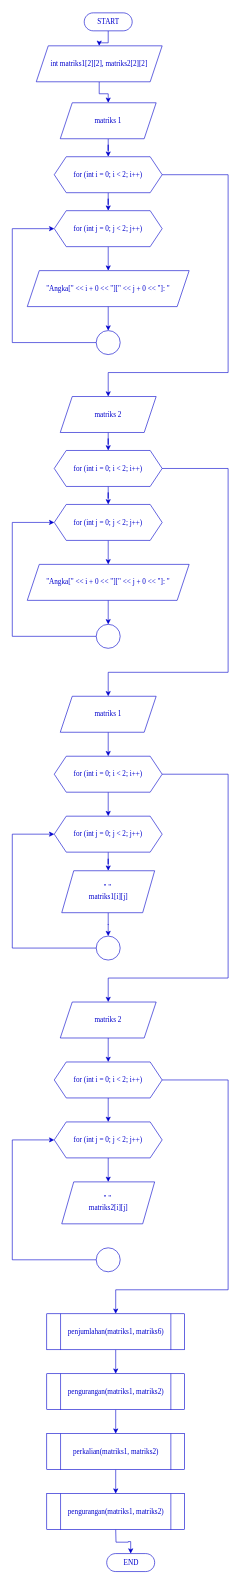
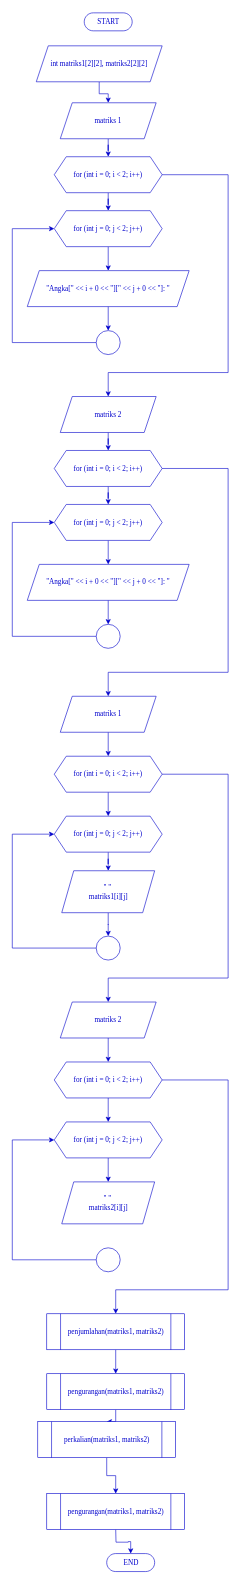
  <mxCell id="0" />
  <mxCell id="1" parent="0" />
- <mxCell id="2" style="edgeStyle=orthogonalEdgeStyle;rounded=0;orthogonalLoop=1;jettySize=auto;html=1;entryX=0.5;entryY=0;entryDx=0;entryDy=0;fontFamily=Times New Roman;strokeColor=#0000CC;fontColor=#0000CC;" parent="1" source="3" target="5" edge="1"><mxGeometry relative="1" as="geometry" /></mxCell>
  <mxCell id="3" value="START" style="html=1;dashed=0;whitespace=wrap;shape=mxgraph.dfd.start;fontFamily=Times New Roman;strokeColor=#0000CC;fontColor=#0000CC;" parent="1" vertex="1"><mxGeometry x="140" y="20" width="80" height="30" as="geometry" /></mxCell>
  <mxCell id="4" style="edgeStyle=orthogonalEdgeStyle;rounded=0;orthogonalLoop=1;jettySize=auto;html=1;entryX=0.5;entryY=0;entryDx=0;entryDy=0;fontFamily=Times New Roman;strokeColor=#0000CC;fontColor=#0000CC;" parent="1" source="5" target="7" edge="1"><mxGeometry relative="1" as="geometry" /></mxCell>
  <mxCell id="5" value="int matriks1[2][2], matriks2[2][2]" style="shape=parallelogram;perimeter=parallelogramPerimeter;whiteSpace=wrap;html=1;fixedSize=1;fontFamily=Times New Roman;strokeColor=#0000CC;fontColor=#0000CC;" parent="1" vertex="1"><mxGeometry x="60" y="75" width="210" height="60" as="geometry" /></mxCell>
  <mxCell id="6" style="edgeStyle=orthogonalEdgeStyle;rounded=0;orthogonalLoop=1;jettySize=auto;html=1;fontFamily=Times New Roman;strokeColor=#0000CC;fontColor=#0000CC;" parent="1" source="7" target="10" edge="1"><mxGeometry relative="1" as="geometry" /></mxCell>
  <mxCell id="7" value="matriks 1" style="shape=parallelogram;perimeter=parallelogramPerimeter;whiteSpace=wrap;html=1;fixedSize=1;fontFamily=Times New Roman;strokeColor=#0000CC;fontColor=#0000CC;" parent="1" vertex="1"><mxGeometry x="100" y="170" width="160" height="60" as="geometry" /></mxCell>
  <mxCell id="8" style="edgeStyle=orthogonalEdgeStyle;rounded=0;orthogonalLoop=1;jettySize=auto;html=1;entryX=0.5;entryY=0;entryDx=0;entryDy=0;fontFamily=Times New Roman;strokeColor=#0000CC;fontColor=#0000CC;" parent="1" source="10" target="12" edge="1"><mxGeometry relative="1" as="geometry" /></mxCell>
  <mxCell id="9" style="edgeStyle=orthogonalEdgeStyle;rounded=0;orthogonalLoop=1;jettySize=auto;html=1;fontFamily=Times New Roman;strokeColor=#0000CC;fontColor=#0000CC;" parent="1" source="10" target="18" edge="1"><mxGeometry relative="1" as="geometry"><mxPoint x="400" y="620" as="targetPoint" /><Array as="points"><mxPoint x="380" y="290" /><mxPoint x="380" y="620" /><mxPoint x="180" y="620" /></Array></mxGeometry></mxCell>
  <mxCell id="10" value="for (int i = 0; i &amp;lt; 2; i++)" style="shape=hexagon;perimeter=hexagonPerimeter2;whiteSpace=wrap;html=1;fixedSize=1;fontFamily=Times New Roman;strokeColor=#0000CC;fontColor=#0000CC;" parent="1" vertex="1"><mxGeometry x="90" y="260" width="180" height="60" as="geometry" /></mxCell>
  <mxCell id="11" style="edgeStyle=orthogonalEdgeStyle;rounded=0;orthogonalLoop=1;jettySize=auto;html=1;fontFamily=Times New Roman;strokeColor=#0000CC;fontColor=#0000CC;" parent="1" source="12" target="14" edge="1"><mxGeometry relative="1" as="geometry" /></mxCell>
  <mxCell id="12" value="for (int j = 0; j &amp;lt; 2; j++)" style="shape=hexagon;perimeter=hexagonPerimeter2;whiteSpace=wrap;html=1;fixedSize=1;fontFamily=Times New Roman;strokeColor=#0000CC;fontColor=#0000CC;" parent="1" vertex="1"><mxGeometry x="90" y="350" width="180" height="60" as="geometry" /></mxCell>
  <mxCell id="13" style="edgeStyle=orthogonalEdgeStyle;rounded=0;orthogonalLoop=1;jettySize=auto;html=1;exitX=0.5;exitY=1;exitDx=0;exitDy=0;entryX=0.5;entryY=0;entryDx=0;entryDy=0;fontFamily=Times New Roman;strokeColor=#0000CC;fontColor=#0000CC;" parent="1" source="14" target="16" edge="1"><mxGeometry relative="1" as="geometry" /></mxCell>
  <mxCell id="14" value="&quot;Angka[&quot; &amp;lt;&amp;lt; i + 0 &amp;lt;&amp;lt; &quot;][&quot; &amp;lt;&amp;lt; j + 0 &amp;lt;&amp;lt; &quot;]: &quot;" style="shape=parallelogram;perimeter=parallelogramPerimeter;whiteSpace=wrap;html=1;fixedSize=1;fontFamily=Times New Roman;strokeColor=#0000CC;fontColor=#0000CC;" parent="1" vertex="1"><mxGeometry x="45" y="450" width="270" height="60" as="geometry" /></mxCell>
  <mxCell id="15" style="edgeStyle=orthogonalEdgeStyle;rounded=0;orthogonalLoop=1;jettySize=auto;html=1;entryX=0;entryY=0.5;entryDx=0;entryDy=0;fontFamily=Times New Roman;strokeColor=#0000CC;fontColor=#0000CC;" parent="1" source="16" target="12" edge="1"><mxGeometry relative="1" as="geometry"><Array as="points"><mxPoint x="20" y="570" /><mxPoint x="20" y="380" /></Array></mxGeometry></mxCell>
  <mxCell id="16" value="" style="ellipse;whiteSpace=wrap;html=1;aspect=fixed;fontFamily=Times New Roman;strokeColor=#0000CC;fontColor=#0000CC;" parent="1" vertex="1"><mxGeometry x="160" y="550" width="40" height="40" as="geometry" /></mxCell>
  <mxCell id="17" style="edgeStyle=orthogonalEdgeStyle;rounded=0;orthogonalLoop=1;jettySize=auto;html=1;entryX=0.5;entryY=0;entryDx=0;entryDy=0;fontFamily=Times New Roman;strokeColor=#0000CC;fontColor=#0000CC;" parent="1" source="18" target="21" edge="1"><mxGeometry relative="1" as="geometry" /></mxCell>
  <mxCell id="18" value="matriks 2" style="shape=parallelogram;perimeter=parallelogramPerimeter;whiteSpace=wrap;html=1;fixedSize=1;fontFamily=Times New Roman;strokeColor=#0000CC;fontColor=#0000CC;" parent="1" vertex="1"><mxGeometry x="100" y="660" width="160" height="60" as="geometry" /></mxCell>
  <mxCell id="19" style="edgeStyle=orthogonalEdgeStyle;rounded=0;orthogonalLoop=1;jettySize=auto;html=1;entryX=0.5;entryY=0;entryDx=0;entryDy=0;fontFamily=Times New Roman;strokeColor=#0000CC;fontColor=#0000CC;" parent="1" source="21" target="23" edge="1"><mxGeometry relative="1" as="geometry" /></mxCell>
  <mxCell id="20" style="edgeStyle=orthogonalEdgeStyle;rounded=0;orthogonalLoop=1;jettySize=auto;html=1;entryX=0.5;entryY=0;entryDx=0;entryDy=0;fontFamily=Times New Roman;strokeColor=#0000CC;fontColor=#0000CC;" parent="1" source="21" target="29" edge="1"><mxGeometry relative="1" as="geometry"><mxPoint x="400" y="1130" as="targetPoint" /><Array as="points"><mxPoint x="380" y="780" /><mxPoint x="380" y="1120" /><mxPoint x="180" y="1120" /></Array></mxGeometry></mxCell>
  <mxCell id="21" value="for (int i = 0; i &amp;lt; 2; i++)" style="shape=hexagon;perimeter=hexagonPerimeter2;whiteSpace=wrap;html=1;fixedSize=1;fontFamily=Times New Roman;strokeColor=#0000CC;fontColor=#0000CC;" parent="1" vertex="1"><mxGeometry x="90" y="750" width="180" height="60" as="geometry" /></mxCell>
  <mxCell id="22" style="edgeStyle=orthogonalEdgeStyle;rounded=0;orthogonalLoop=1;jettySize=auto;html=1;entryX=0.5;entryY=0;entryDx=0;entryDy=0;fontFamily=Times New Roman;strokeColor=#0000CC;fontColor=#0000CC;" parent="1" source="23" target="25" edge="1"><mxGeometry relative="1" as="geometry" /></mxCell>
  <mxCell id="23" value="for (int j = 0; j &amp;lt; 2; j++)" style="shape=hexagon;perimeter=hexagonPerimeter2;whiteSpace=wrap;html=1;fixedSize=1;fontFamily=Times New Roman;strokeColor=#0000CC;fontColor=#0000CC;" parent="1" vertex="1"><mxGeometry x="90" y="840" width="180" height="60" as="geometry" /></mxCell>
  <mxCell id="24" style="edgeStyle=orthogonalEdgeStyle;rounded=0;orthogonalLoop=1;jettySize=auto;html=1;entryX=0.5;entryY=0;entryDx=0;entryDy=0;fontFamily=Times New Roman;strokeColor=#0000CC;fontColor=#0000CC;" parent="1" source="25" target="27" edge="1"><mxGeometry relative="1" as="geometry" /></mxCell>
  <mxCell id="25" value="&quot;Angka[&quot; &amp;lt;&amp;lt; i + 0 &amp;lt;&amp;lt; &quot;][&quot; &amp;lt;&amp;lt; j + 0 &amp;lt;&amp;lt; &quot;]: &quot;" style="shape=parallelogram;perimeter=parallelogramPerimeter;whiteSpace=wrap;html=1;fixedSize=1;fontFamily=Times New Roman;strokeColor=#0000CC;fontColor=#0000CC;" parent="1" vertex="1"><mxGeometry x="45" y="940" width="270" height="60" as="geometry" /></mxCell>
  <mxCell id="26" style="edgeStyle=orthogonalEdgeStyle;rounded=0;orthogonalLoop=1;jettySize=auto;html=1;entryX=0;entryY=0.5;entryDx=0;entryDy=0;fontFamily=Times New Roman;strokeColor=#0000CC;fontColor=#0000CC;" parent="1" source="27" target="23" edge="1"><mxGeometry relative="1" as="geometry"><Array as="points"><mxPoint x="20" y="1060" /><mxPoint x="20" y="870" /></Array></mxGeometry></mxCell>
  <mxCell id="27" value="" style="ellipse;whiteSpace=wrap;html=1;aspect=fixed;fontFamily=Times New Roman;strokeColor=#0000CC;fontColor=#0000CC;" parent="1" vertex="1"><mxGeometry x="160" y="1040" width="40" height="40" as="geometry" /></mxCell>
  <mxCell id="28" style="edgeStyle=orthogonalEdgeStyle;rounded=0;orthogonalLoop=1;jettySize=auto;html=1;entryX=0.5;entryY=0;entryDx=0;entryDy=0;fontFamily=Times New Roman;strokeColor=#0000CC;fontColor=#0000CC;" parent="1" source="29" target="32" edge="1"><mxGeometry relative="1" as="geometry" /></mxCell>
  <mxCell id="29" value="matriks 1" style="shape=parallelogram;perimeter=parallelogramPerimeter;whiteSpace=wrap;html=1;fixedSize=1;fontFamily=Times New Roman;strokeColor=#0000CC;fontColor=#0000CC;" parent="1" vertex="1"><mxGeometry x="100" y="1160" width="160" height="60" as="geometry" /></mxCell>
  <mxCell id="30" style="edgeStyle=orthogonalEdgeStyle;rounded=0;orthogonalLoop=1;jettySize=auto;html=1;entryX=0.5;entryY=0;entryDx=0;entryDy=0;fontFamily=Times New Roman;strokeColor=#0000CC;fontColor=#0000CC;" parent="1" source="32" target="34" edge="1"><mxGeometry relative="1" as="geometry" /></mxCell>
  <mxCell id="31" style="edgeStyle=orthogonalEdgeStyle;rounded=0;orthogonalLoop=1;jettySize=auto;html=1;entryX=0.5;entryY=0;entryDx=0;entryDy=0;fontFamily=Times New Roman;strokeColor=#0000CC;fontColor=#0000CC;" parent="1" source="32" target="40" edge="1"><mxGeometry relative="1" as="geometry"><mxPoint x="380" y="1636" as="targetPoint" /><Array as="points"><mxPoint x="380" y="1290" /><mxPoint x="380" y="1630" /><mxPoint x="180" y="1630" /></Array></mxGeometry></mxCell>
  <mxCell id="32" value="for (int i = 0; i &amp;lt; 2; i++)" style="shape=hexagon;perimeter=hexagonPerimeter2;whiteSpace=wrap;html=1;fixedSize=1;fontFamily=Times New Roman;strokeColor=#0000CC;fontColor=#0000CC;" parent="1" vertex="1"><mxGeometry x="90" y="1260" width="180" height="60" as="geometry" /></mxCell>
  <mxCell id="33" style="edgeStyle=orthogonalEdgeStyle;rounded=0;orthogonalLoop=1;jettySize=auto;html=1;fontFamily=Times New Roman;strokeColor=#0000CC;fontColor=#0000CC;" parent="1" source="34" target="36" edge="1"><mxGeometry relative="1" as="geometry" /></mxCell>
  <mxCell id="34" value="for (int j = 0; j &amp;lt; 2; j++)" style="shape=hexagon;perimeter=hexagonPerimeter2;whiteSpace=wrap;html=1;fixedSize=1;fontFamily=Times New Roman;strokeColor=#0000CC;fontColor=#0000CC;" parent="1" vertex="1"><mxGeometry x="90" y="1360" width="180" height="60" as="geometry" /></mxCell>
  <mxCell id="35" style="edgeStyle=orthogonalEdgeStyle;rounded=0;orthogonalLoop=1;jettySize=auto;html=1;entryX=0.5;entryY=0;entryDx=0;entryDy=0;fontFamily=Times New Roman;strokeColor=#0000CC;fontColor=#0000CC;" parent="1" source="36" target="38" edge="1"><mxGeometry relative="1" as="geometry" /></mxCell>
  <mxCell id="36" value="&quot; &quot;&amp;nbsp;&lt;br&gt;matriks1[i][j]" style="shape=parallelogram;perimeter=parallelogramPerimeter;whiteSpace=wrap;html=1;fixedSize=1;fontFamily=Times New Roman;strokeColor=#0000CC;fontColor=#0000CC;" parent="1" vertex="1"><mxGeometry x="102.5" y="1451" width="155" height="70" as="geometry" /></mxCell>
  <mxCell id="37" style="edgeStyle=orthogonalEdgeStyle;rounded=0;orthogonalLoop=1;jettySize=auto;html=1;entryX=0;entryY=0.5;entryDx=0;entryDy=0;fontFamily=Times New Roman;strokeColor=#0000CC;fontColor=#0000CC;" parent="1" source="38" target="34" edge="1"><mxGeometry relative="1" as="geometry"><Array as="points"><mxPoint x="20" y="1580" /><mxPoint x="20" y="1390" /></Array></mxGeometry></mxCell>
  <mxCell id="38" value="" style="ellipse;whiteSpace=wrap;html=1;aspect=fixed;fontFamily=Times New Roman;strokeColor=#0000CC;fontColor=#0000CC;" parent="1" vertex="1"><mxGeometry x="160" y="1560" width="40" height="40" as="geometry" /></mxCell>
  <mxCell id="39" style="edgeStyle=orthogonalEdgeStyle;rounded=0;orthogonalLoop=1;jettySize=auto;html=1;entryX=0.5;entryY=0;entryDx=0;entryDy=0;fontFamily=Times New Roman;strokeColor=#0000CC;fontColor=#0000CC;" parent="1" source="40" target="43" edge="1"><mxGeometry relative="1" as="geometry" /></mxCell>
  <mxCell id="40" value="matriks 2" style="shape=parallelogram;perimeter=parallelogramPerimeter;whiteSpace=wrap;html=1;fixedSize=1;fontFamily=Times New Roman;strokeColor=#0000CC;fontColor=#0000CC;" parent="1" vertex="1"><mxGeometry x="100" y="1670" width="160" height="60" as="geometry" /></mxCell>
  <mxCell id="41" style="edgeStyle=orthogonalEdgeStyle;rounded=0;orthogonalLoop=1;jettySize=auto;html=1;entryX=0.5;entryY=0;entryDx=0;entryDy=0;fontFamily=Times New Roman;strokeColor=#0000CC;fontColor=#0000CC;" parent="1" source="43" target="45" edge="1"><mxGeometry relative="1" as="geometry" /></mxCell>
  <mxCell id="42" style="edgeStyle=orthogonalEdgeStyle;rounded=0;orthogonalLoop=1;jettySize=auto;html=1;entryX=0.5;entryY=0;entryDx=0;entryDy=0;fontFamily=Times New Roman;strokeColor=#0000CC;fontColor=#0000CC;" parent="1" source="43" edge="1"><mxGeometry relative="1" as="geometry"><mxPoint x="192.5" y="2190" as="targetPoint" /><Array as="points"><mxPoint x="380" y="1800" /><mxPoint x="380" y="2150" /><mxPoint x="193" y="2150" /></Array></mxGeometry></mxCell>
  <mxCell id="43" value="for (int i = 0; i &amp;lt; 2; i++)" style="shape=hexagon;perimeter=hexagonPerimeter2;whiteSpace=wrap;html=1;fixedSize=1;fontFamily=Times New Roman;strokeColor=#0000CC;fontColor=#0000CC;" parent="1" vertex="1"><mxGeometry x="90" y="1770" width="180" height="60" as="geometry" /></mxCell>
  <mxCell id="44" style="edgeStyle=orthogonalEdgeStyle;rounded=0;orthogonalLoop=1;jettySize=auto;html=1;entryX=0.5;entryY=0;entryDx=0;entryDy=0;fontFamily=Times New Roman;strokeColor=#0000CC;fontColor=#0000CC;" parent="1" source="45" target="46" edge="1"><mxGeometry relative="1" as="geometry" /></mxCell>
  <mxCell id="45" value="for (int j = 0; j &amp;lt; 2; j++)" style="shape=hexagon;perimeter=hexagonPerimeter2;whiteSpace=wrap;html=1;fixedSize=1;fontFamily=Times New Roman;strokeColor=#0000CC;fontColor=#0000CC;" parent="1" vertex="1"><mxGeometry x="90" y="1870" width="180" height="60" as="geometry" /></mxCell>
  <mxCell id="46" value="&quot; &quot;&amp;nbsp;&lt;br&gt;matriks2[i][j]" style="shape=parallelogram;perimeter=parallelogramPerimeter;whiteSpace=wrap;html=1;fixedSize=1;fontFamily=Times New Roman;strokeColor=#0000CC;fontColor=#0000CC;" parent="1" vertex="1"><mxGeometry x="102.5" y="1970" width="155" height="70" as="geometry" /></mxCell>
  <mxCell id="47" style="edgeStyle=orthogonalEdgeStyle;rounded=0;orthogonalLoop=1;jettySize=auto;html=1;entryX=0;entryY=0.5;entryDx=0;entryDy=0;fontFamily=Times New Roman;strokeColor=#0000CC;fontColor=#0000CC;" parent="1" source="48" target="45" edge="1"><mxGeometry relative="1" as="geometry"><Array as="points"><mxPoint x="20" y="2100" /><mxPoint x="20" y="1900" /></Array></mxGeometry></mxCell>
  <mxCell id="48" value="" style="ellipse;whiteSpace=wrap;html=1;aspect=fixed;fontFamily=Times New Roman;strokeColor=#0000CC;fontColor=#0000CC;" parent="1" vertex="1"><mxGeometry x="160" y="2080" width="40" height="40" as="geometry" /></mxCell>
  <mxCell id="49" style="edgeStyle=orthogonalEdgeStyle;rounded=0;orthogonalLoop=1;jettySize=auto;html=1;entryX=0.5;entryY=0.5;entryDx=0;entryDy=-15;entryPerimeter=0;fontFamily=Times New Roman;strokeColor=#0000CC;fontColor=#0000CC;" parent="1" target="50" edge="1"><mxGeometry relative="1" as="geometry"><mxPoint x="192.5" y="2550" as="sourcePoint" /></mxGeometry></mxCell>
  <mxCell id="50" value="END" style="html=1;dashed=0;whitespace=wrap;shape=mxgraph.dfd.start;fontFamily=Times New Roman;strokeColor=#0000CC;fontColor=#0000CC;" parent="1" vertex="1"><mxGeometry x="177.5" y="2590" width="80" height="30" as="geometry" /></mxCell>
  <mxCell id="51" style="edgeStyle=orthogonalEdgeStyle;rounded=0;orthogonalLoop=1;jettySize=auto;html=1;entryX=0.5;entryY=0;entryDx=0;entryDy=0;strokeColor=#0000CC;fontColor=#0000CC;fontFamily=Times New Roman;" edge="1" parent="1" source="52" target="54"><mxGeometry relative="1" as="geometry" /></mxCell>
- <mxCell id="52" value="&lt;span style=&quot;&quot;&gt;penjumlahan(matriks1, matriks6)&lt;/span&gt;" style="shape=process;whiteSpace=wrap;html=1;backgroundOutline=1;strokeColor=#0000CC;fontColor=#0000CC;fontFamily=Times New Roman;" vertex="1" parent="1"><mxGeometry x="77.5" y="2190" width="230" height="60" as="geometry" /></mxCell>
+ <mxCell id="52" value="&lt;span style=&quot;&quot;&gt;penjumlahan(matriks1, matriks2)&lt;/span&gt;" style="shape=process;whiteSpace=wrap;html=1;backgroundOutline=1;strokeColor=#0000CC;fontColor=#0000CC;fontFamily=Times New Roman;" vertex="1" parent="1"><mxGeometry x="77.5" y="2190" width="230" height="60" as="geometry" /></mxCell>
  <mxCell id="53" style="edgeStyle=orthogonalEdgeStyle;rounded=0;orthogonalLoop=1;jettySize=auto;html=1;entryX=0.5;entryY=0;entryDx=0;entryDy=0;strokeColor=#0000CC;fontColor=#0000CC;fontFamily=Times New Roman;" edge="1" parent="1" source="54" target="56"><mxGeometry relative="1" as="geometry" /></mxCell>
  <mxCell id="54" value="&lt;span style=&quot;&quot;&gt;pengurangan(matriks1, matriks2)&lt;/span&gt;" style="shape=process;whiteSpace=wrap;html=1;backgroundOutline=1;strokeColor=#0000CC;fontColor=#0000CC;fontFamily=Times New Roman;" vertex="1" parent="1"><mxGeometry x="77.5" y="2290" width="230" height="60" as="geometry" /></mxCell>
  <mxCell id="55" style="edgeStyle=orthogonalEdgeStyle;rounded=0;orthogonalLoop=1;jettySize=auto;html=1;entryX=0.5;entryY=0;entryDx=0;entryDy=0;strokeColor=#0000CC;fontColor=#0000CC;fontFamily=Times New Roman;" edge="1" parent="1" source="56" target="57"><mxGeometry relative="1" as="geometry" /></mxCell>
- <mxCell id="56" value="&lt;span style=&quot;&quot;&gt;perkalian(matriks1, matriks2)&lt;/span&gt;" style="shape=process;whiteSpace=wrap;html=1;backgroundOutline=1;strokeColor=#0000CC;fontColor=#0000CC;fontFamily=Times New Roman;" vertex="1" parent="1"><mxGeometry x="77.5" y="2390" width="230" height="60" as="geometry" /></mxCell>
+ <mxCell id="56" value="&lt;span style=&quot;&quot;&gt;perkalian(matriks1, matriks2)&lt;/span&gt;" style="shape=process;whiteSpace=wrap;html=1;backgroundOutline=1;strokeColor=#0000CC;fontColor=#0000CC;fontFamily=Times New Roman;" vertex="1" parent="1"><mxGeometry x="62.5" y="2370" width="230" height="60" as="geometry" /></mxCell>
  <mxCell id="57" value="&lt;span style=&quot;&quot;&gt;pengurangan(matriks1, matriks2)&lt;/span&gt;" style="shape=process;whiteSpace=wrap;html=1;backgroundOutline=1;strokeColor=#0000CC;fontColor=#0000CC;fontFamily=Times New Roman;" vertex="1" parent="1"><mxGeometry x="77.5" y="2490" width="230" height="60" as="geometry" /></mxCell>
